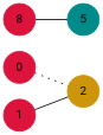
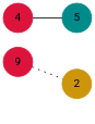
  graph {
    fontname=Roboto
    rankdir=LR
    node [color=crimson fontname=Roboto shape=circle style=filled]
    edge [fontname=Roboto style=solid]
    2 [color=darkgoldenrod3]
-   0
-   1
+   0 [label=9]
    5 [color=cyan4]
-   4 [label=8]
+   4
    0 -- 2 [style=dotted]
-   1 -- 2
    4 -- 5
  }
